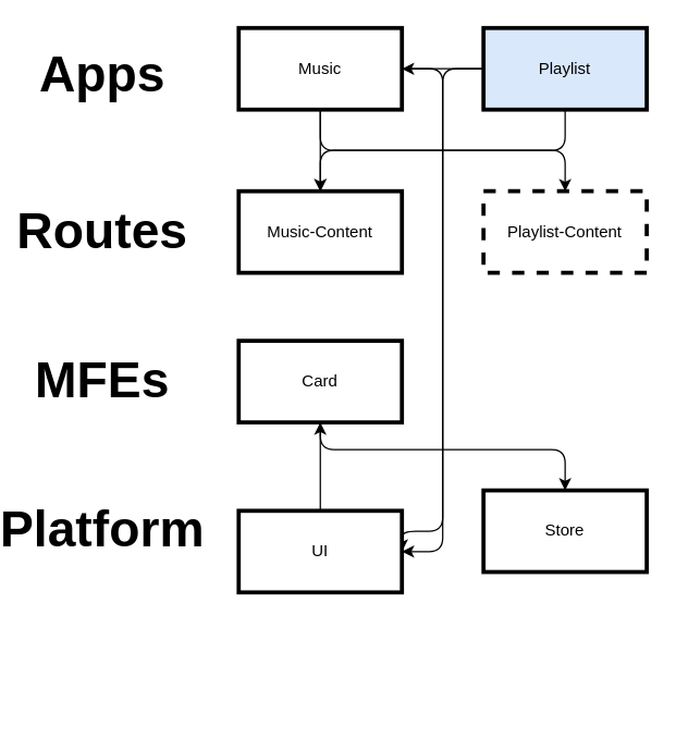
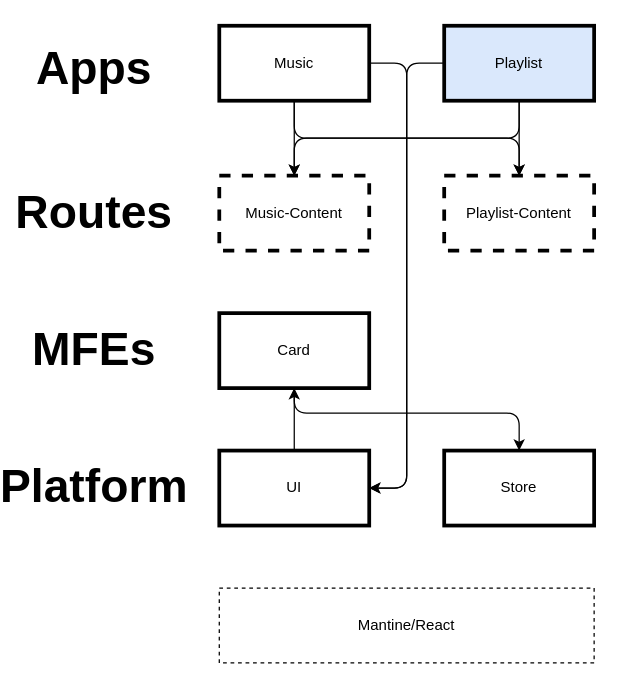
  <mxCell id="0" />
  <mxCell id="1" parent="0" />
  <mxCell id="2" style="edgeStyle=none;html=1;entryX=0.5;entryY=0;entryDx=0;entryDy=0;" parent="1" source="5" target="10" edge="1"><mxGeometry relative="1" as="geometry" /></mxCell>
  <mxCell id="3" style="edgeStyle=orthogonalEdgeStyle;html=1;entryX=0.5;entryY=0;entryDx=0;entryDy=0;" parent="1" source="5" target="11" edge="1"><mxGeometry relative="1" as="geometry"><Array as="points"><mxPoint x="210" y="110" /><mxPoint x="390" y="110" /></Array></mxGeometry></mxCell>
  <mxCell id="4" style="edgeStyle=orthogonalEdgeStyle;html=1;entryX=1;entryY=0.5;entryDx=0;entryDy=0;" parent="1" source="5" target="15" edge="1"><mxGeometry relative="1" as="geometry"><Array as="points"><mxPoint x="300" y="50" /><mxPoint x="300" y="390" /></Array></mxGeometry></mxCell>
  <mxCell id="5" value="Music" style="rounded=0;whiteSpace=wrap;html=1;strokeWidth=3;" parent="1" vertex="1"><mxGeometry x="150" y="20" width="120" height="60" as="geometry" /></mxCell>
- <mxCell id="6" style="edgeStyle=orthogonalEdgeStyle;html=1;" parent="1" source="9" target="5" edge="1"><mxGeometry relative="1" as="geometry" /></mxCell>
+ <mxCell id="6" style="edgeStyle=orthogonalEdgeStyle;html=1;entryX=0.5;entryY=0;entryDx=0;entryDy=0;" parent="1" source="9" target="11" edge="1"><mxGeometry relative="1" as="geometry" /></mxCell>
  <mxCell id="7" style="edgeStyle=orthogonalEdgeStyle;html=1;entryX=0.5;entryY=0;entryDx=0;entryDy=0;" parent="1" source="9" target="10" edge="1"><mxGeometry relative="1" as="geometry"><Array as="points"><mxPoint x="390" y="110" /><mxPoint x="210" y="110" /></Array></mxGeometry></mxCell>
  <mxCell id="8" style="edgeStyle=orthogonalEdgeStyle;html=1;entryX=1;entryY=0.5;entryDx=0;entryDy=0;" parent="1" source="9" target="15" edge="1"><mxGeometry relative="1" as="geometry" /></mxCell>
  <mxCell id="9" value="Playlist" style="rounded=0;whiteSpace=wrap;html=1;strokeWidth=3;fillColor=#dae8fc;" parent="1" vertex="1"><mxGeometry x="330" y="20" width="120" height="60" as="geometry" /></mxCell>
- <mxCell id="10" value="Music-Content" style="rounded=0;whiteSpace=wrap;html=1;strokeWidth=3;" parent="1" vertex="1"><mxGeometry x="150" y="140" width="120" height="60" as="geometry" /></mxCell>
+ <mxCell id="10" value="Music-Content" style="rounded=0;whiteSpace=wrap;html=1;strokeWidth=3;dashed=1;" parent="1" vertex="1"><mxGeometry x="150" y="140" width="120" height="60" as="geometry" /></mxCell>
  <mxCell id="11" value="Playlist-Content" style="rounded=0;whiteSpace=wrap;html=1;strokeWidth=3;dashed=1;" parent="1" vertex="1"><mxGeometry x="330" y="140" width="120" height="60" as="geometry" /></mxCell>
  <mxCell id="12" style="edgeStyle=orthogonalEdgeStyle;html=1;entryX=0.5;entryY=0;entryDx=0;entryDy=0;" parent="1" source="13" target="16" edge="1"><mxGeometry relative="1" as="geometry"><Array as="points"><mxPoint x="210" y="330" /><mxPoint x="390" y="330" /></Array></mxGeometry></mxCell>
  <mxCell id="13" value="Card" style="rounded=0;whiteSpace=wrap;html=1;strokeWidth=3;" parent="1" vertex="1"><mxGeometry x="150" y="250" width="120" height="60" as="geometry" /></mxCell>
  <mxCell id="14" style="edgeStyle=orthogonalEdgeStyle;html=1;" parent="1" source="15" target="13" edge="1"><mxGeometry relative="1" as="geometry" /></mxCell>
- <mxCell id="15" value="UI" style="rounded=0;whiteSpace=wrap;html=1;strokeWidth=3;" parent="1" vertex="1"><mxGeometry x="150" y="375" width="120" height="60" as="geometry" /></mxCell>
+ <mxCell id="15" value="UI" style="rounded=0;whiteSpace=wrap;html=1;strokeWidth=3;" parent="1" vertex="1"><mxGeometry x="150" y="360" width="120" height="60" as="geometry" /></mxCell>
  <mxCell id="16" value="Store" style="rounded=0;whiteSpace=wrap;html=1;strokeWidth=3;" parent="1" vertex="1"><mxGeometry x="330" y="360" width="120" height="60" as="geometry" /></mxCell>
+ <mxCell id="17" value="Mantine/React" style="rounded=0;whiteSpace=wrap;html=1;dashed=1;" parent="1" vertex="1"><mxGeometry x="150" y="470" width="300" height="60" as="geometry" /></mxCell>
  <mxCell id="18" value="Apps" style="text;html=1;strokeColor=none;fillColor=none;align=center;verticalAlign=middle;whiteSpace=wrap;rounded=0;fontSize=37;fontStyle=1" parent="1" vertex="1"><mxGeometry x="20" y="40" width="60" height="30" as="geometry" /></mxCell>
  <mxCell id="19" value="Routes" style="text;html=1;strokeColor=none;fillColor=none;align=center;verticalAlign=middle;whiteSpace=wrap;rounded=0;fontSize=37;fontStyle=1" parent="1" vertex="1"><mxGeometry x="20" y="155" width="60" height="30" as="geometry" /></mxCell>
  <mxCell id="20" value="MFEs" style="text;html=1;strokeColor=none;fillColor=none;align=center;verticalAlign=middle;whiteSpace=wrap;rounded=0;fontSize=37;fontStyle=1" parent="1" vertex="1"><mxGeometry x="20" y="265" width="60" height="30" as="geometry" /></mxCell>
  <mxCell id="21" value="Platform" style="text;html=1;strokeColor=none;fillColor=none;align=center;verticalAlign=middle;whiteSpace=wrap;rounded=0;fontSize=37;fontStyle=1" parent="1" vertex="1"><mxGeometry x="20" y="375" width="60" height="30" as="geometry" /></mxCell>
